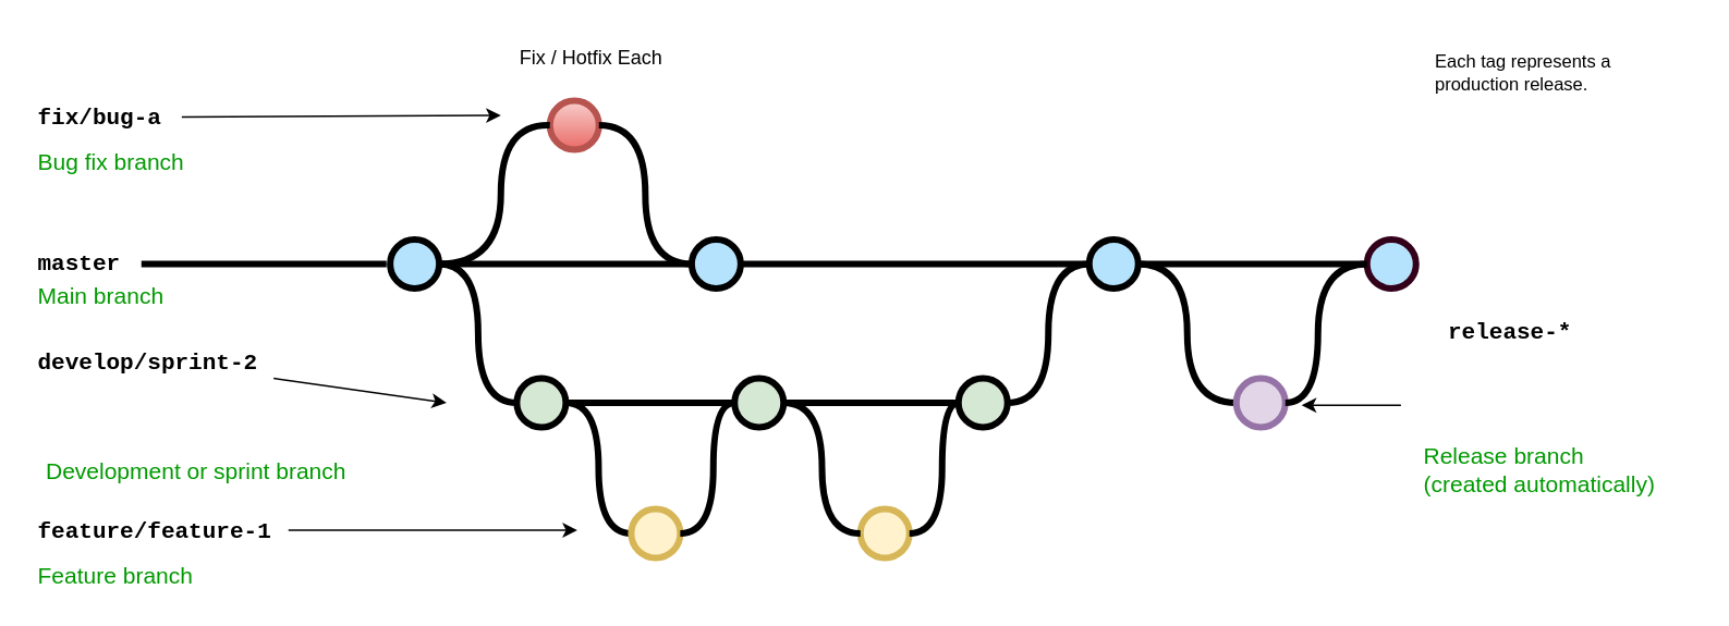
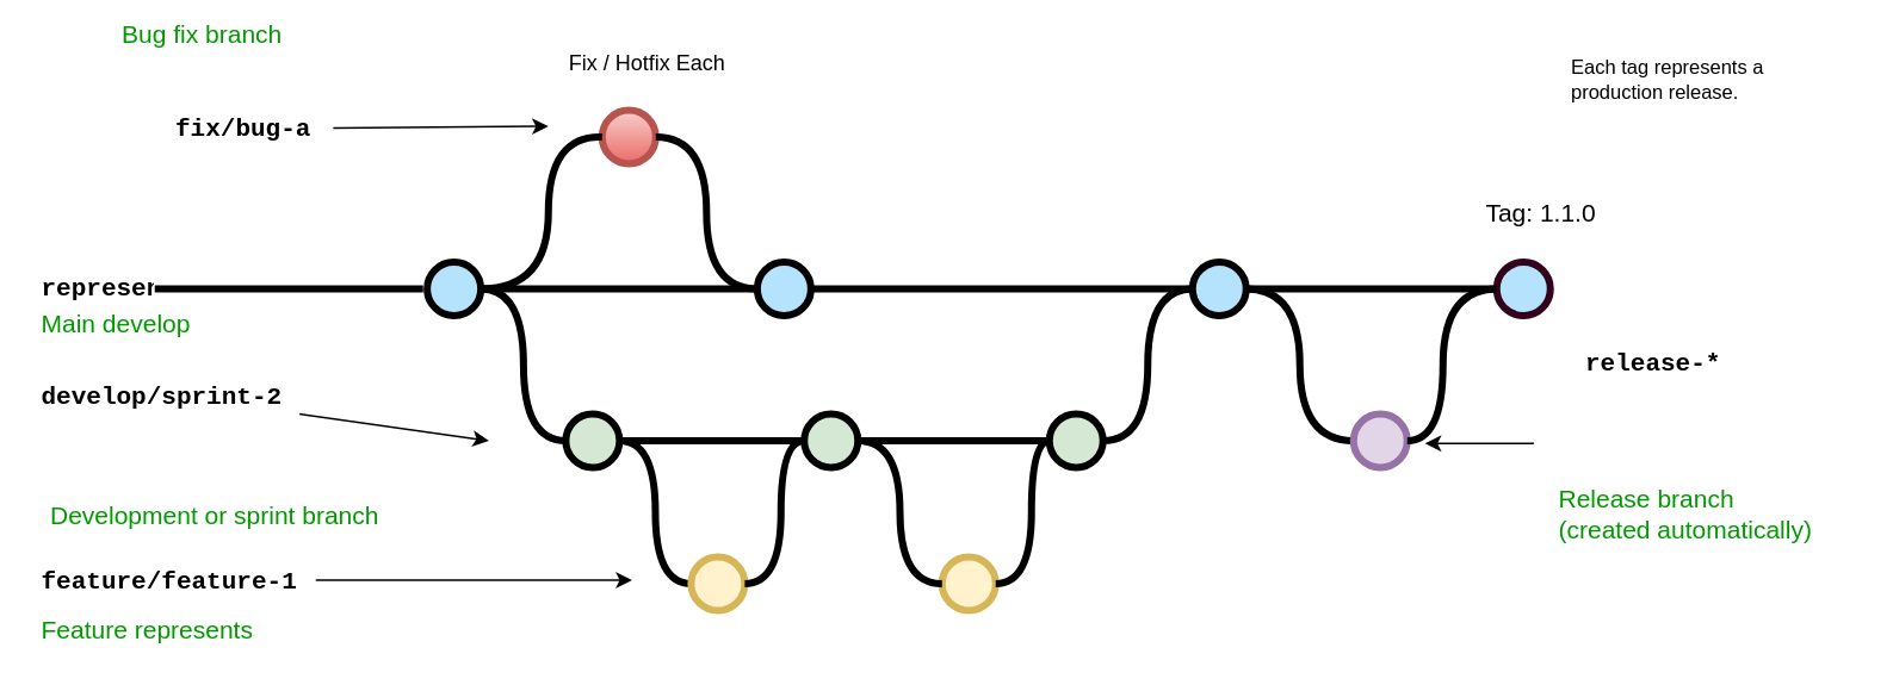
  <mxCell id="0" />
  <mxCell id="1" parent="0" />
  <mxCell id="2" value="Fix / Hotfix Each" style="text;html=1;strokeColor=none;fillColor=none;align=center;verticalAlign=middle;whiteSpace=wrap;overflow=hidden;" parent="1" vertex="1"><mxGeometry x="300" y="20" width="122.75" height="30" as="geometry" /></mxCell>
  <mxCell id="3" value="" style="edgeStyle=orthogonalEdgeStyle;rounded=0;html=1;jettySize=auto;orthogonalLoop=1;plain-blue;endArrow=none;endFill=0;strokeWidth=4;strokeColor=#000000;entryX=0;entryY=0.5;entryDx=0;entryDy=0;entryPerimeter=0;" parent="1" source="5" target="33" edge="1"><mxGeometry x="292.25" y="211" as="geometry"><mxPoint x="376" y="161" as="targetPoint" /></mxGeometry></mxCell>
  <mxCell id="4" style="edgeStyle=orthogonalEdgeStyle;curved=1;rounded=0;html=1;exitX=1;exitY=0.5;exitPerimeter=0;entryX=0;entryY=0.5;entryPerimeter=0;endArrow=none;endFill=0;jettySize=auto;orthogonalLoop=1;strokeWidth=4;fontSize=15;" parent="1" source="5" target="13" edge="1"><mxGeometry relative="1" as="geometry" /></mxCell>
  <mxCell id="5" value="" style="verticalLabelPosition=bottom;verticalAlign=top;html=1;strokeWidth=4;shape=mxgraph.flowchart.on-page_reference;plain-blue;gradientColor=none;fillColor=#B5E3Fe;strokeColor=#000000;align=left;" parent="1" vertex="1"><mxGeometry x="238.25" y="146" width="30" height="30" as="geometry" /></mxCell>
  <mxCell id="6" value="" style="edgeStyle=orthogonalEdgeStyle;curved=1;rounded=0;orthogonalLoop=1;jettySize=auto;html=1;endArrow=none;endFill=0;strokeWidth=4;entryX=0;entryY=0.5;entryDx=0;entryDy=0;entryPerimeter=0;exitX=1;exitY=0.5;exitDx=0;exitDy=0;exitPerimeter=0;" parent="1" source="8" target="9" edge="1"><mxGeometry relative="1" as="geometry"><mxPoint x="810.5" y="161" as="targetPoint" /><mxPoint x="716" y="161" as="sourcePoint" /></mxGeometry></mxCell>
  <mxCell id="7" style="edgeStyle=orthogonalEdgeStyle;curved=1;rounded=0;orthogonalLoop=1;jettySize=auto;html=1;exitX=1;exitY=0.5;exitDx=0;exitDy=0;exitPerimeter=0;entryX=0;entryY=0.5;entryDx=0;entryDy=0;entryPerimeter=0;endArrow=none;endFill=0;strokeWidth=4;fontFamily=Courier New;fontColor=#009900;" parent="1" source="8" target="26" edge="1"><mxGeometry relative="1" as="geometry"><mxPoint x="716" y="161" as="sourcePoint" /></mxGeometry></mxCell>
  <mxCell id="8" value="" style="verticalLabelPosition=bottom;verticalAlign=top;html=1;strokeWidth=4;shape=mxgraph.flowchart.on-page_reference;plain-blue;gradientColor=none;strokeColor=#000000;fillColor=#B5E3FE;" parent="1" vertex="1"><mxGeometry x="666" y="146" width="30" height="30" as="geometry" /></mxCell>
  <mxCell id="9" value="" style="verticalLabelPosition=bottom;verticalAlign=top;html=1;strokeWidth=4;shape=mxgraph.flowchart.on-page_reference;plain-blue;gradientColor=none;strokeColor=#33001A;fillColor=#B5E3FE;" parent="1" vertex="1"><mxGeometry x="836" y="146" width="30" height="30" as="geometry" /></mxCell>
  <mxCell id="10" value="" style="edgeStyle=orthogonalEdgeStyle;rounded=0;html=1;jettySize=auto;orthogonalLoop=1;strokeWidth=4;endArrow=none;endFill=0;exitX=1;exitY=0.5;exitDx=0;exitDy=0;align=left;" parent="1" source="11" edge="1"><mxGeometry x="211.25" y="211" as="geometry"><mxPoint x="145" y="161" as="sourcePoint" /><mxPoint x="236" y="161" as="targetPoint" /></mxGeometry></mxCell>
- <mxCell id="11" value="master" style="text;html=1;strokeColor=none;fillColor=none;align=left;verticalAlign=middle;whiteSpace=wrap;overflow=hidden;fontSize=14;fontStyle=1;fontFamily=Courier New;" parent="1" vertex="1"><mxGeometry x="20.75" y="140" width="65.25" height="42" as="geometry" /></mxCell>
+ <mxCell id="11" value="represents" style="text;html=1;strokeColor=none;fillColor=none;align=left;verticalAlign=middle;whiteSpace=wrap;overflow=hidden;fontSize=14;fontStyle=1;fontFamily=Courier New;" parent="1" vertex="1"><mxGeometry x="20.75" y="140" width="65.25" height="42" as="geometry" /></mxCell>
  <mxCell id="12" style="edgeStyle=orthogonalEdgeStyle;curved=1;rounded=0;html=1;exitX=1;exitY=0.5;exitPerimeter=0;endArrow=none;endFill=0;jettySize=auto;orthogonalLoop=1;strokeWidth=4;fontSize=15;" parent="1" source="13" target="14" edge="1"><mxGeometry relative="1" as="geometry" /></mxCell>
  <mxCell id="13" value="" style="verticalLabelPosition=bottom;verticalAlign=top;html=1;strokeWidth=4;shape=mxgraph.flowchart.on-page_reference;plain-purple;gradientColor=none;strokeColor=#000000;fillColor=#D5E8D4;" parent="1" vertex="1"><mxGeometry x="315.75" y="231" width="30" height="30" as="geometry" /></mxCell>
  <mxCell id="14" value="" style="verticalLabelPosition=bottom;verticalAlign=top;html=1;strokeWidth=4;shape=mxgraph.flowchart.on-page_reference;plain-purple;gradientColor=none;strokeColor=#000000;fillColor=#D5E8D4;" parent="1" vertex="1"><mxGeometry x="449" y="231" width="30" height="30" as="geometry" /></mxCell>
  <mxCell id="15" style="edgeStyle=orthogonalEdgeStyle;curved=1;rounded=0;html=1;exitX=1;exitY=0.5;exitPerimeter=0;entryX=0;entryY=0.5;entryPerimeter=0;endArrow=none;endFill=0;jettySize=auto;orthogonalLoop=1;strokeWidth=4;fontSize=15;exitDx=0;exitDy=0;" parent="1" source="42" target="8" edge="1"><mxGeometry relative="1" as="geometry"><mxPoint x="565.75" y="246" as="sourcePoint" /></mxGeometry></mxCell>
  <mxCell id="16" value="develop/sprint-2" style="text;html=1;strokeColor=none;fillColor=none;align=left;verticalAlign=middle;whiteSpace=wrap;overflow=hidden;fontSize=14;fontStyle=1;fontFamily=Courier New;" parent="1" vertex="1"><mxGeometry x="20.75" y="211" width="151.25" height="20" as="geometry" /></mxCell>
  <mxCell id="17" style="edgeStyle=orthogonalEdgeStyle;rounded=0;orthogonalLoop=1;jettySize=auto;html=1;entryX=1;entryY=0.5;entryDx=0;entryDy=0;entryPerimeter=0;endArrow=none;endFill=0;strokeWidth=4;curved=1;" parent="1" source="18" target="13" edge="1"><mxGeometry relative="1" as="geometry" /></mxCell>
  <mxCell id="18" value="" style="verticalLabelPosition=bottom;verticalAlign=top;html=1;strokeWidth=4;shape=mxgraph.flowchart.on-page_reference;strokeColor=#d6b656;fillColor=#fff2cc;" parent="1" vertex="1"><mxGeometry x="385.75" y="311" width="30" height="30" as="geometry" /></mxCell>
  <mxCell id="19" value="feature/feature-1" style="text;html=1;strokeColor=none;fillColor=none;align=left;verticalAlign=middle;whiteSpace=wrap;overflow=hidden;fontSize=14;fontStyle=1;fontFamily=Courier New;" parent="1" vertex="1"><mxGeometry x="20.75" y="314" width="155.25" height="20" as="geometry" /></mxCell>
  <mxCell id="20" value="Development or sprint branch" style="text;html=1;strokeColor=none;fillColor=none;align=left;verticalAlign=middle;whiteSpace=wrap;overflow=hidden;fontSize=14;fontStyle=0;fontColor=#009900;" parent="1" vertex="1"><mxGeometry x="25.75" y="276.5" width="240" height="20" as="geometry" /></mxCell>
- <mxCell id="21" value="Feature branch" style="text;html=1;strokeColor=none;fillColor=none;align=left;verticalAlign=middle;whiteSpace=wrap;overflow=hidden;fontSize=14;fontStyle=0;fontColor=#009900;" parent="1" vertex="1"><mxGeometry x="20.75" y="341" width="240" height="20" as="geometry" /></mxCell>
- <mxCell id="22" value="Main branch" style="text;html=1;strokeColor=none;fillColor=none;align=left;verticalAlign=middle;whiteSpace=wrap;overflow=hidden;fontSize=14;fontStyle=0;fontColor=#009900;" parent="1" vertex="1"><mxGeometry x="20.75" y="170" width="146.75" height="20" as="geometry" /></mxCell>
+ <mxCell id="21" value="Feature represents" style="text;html=1;strokeColor=none;fillColor=none;align=left;verticalAlign=middle;whiteSpace=wrap;overflow=hidden;fontSize=14;fontStyle=0;fontColor=#009900;" parent="1" vertex="1"><mxGeometry x="20.75" y="341" width="240" height="20" as="geometry" /></mxCell>
+ <mxCell id="22" value="Main develop" style="text;html=1;strokeColor=none;fillColor=none;align=left;verticalAlign=middle;whiteSpace=wrap;overflow=hidden;fontSize=14;fontStyle=0;fontColor=#009900;" parent="1" vertex="1"><mxGeometry x="20.75" y="170" width="146.75" height="20" as="geometry" /></mxCell>
  <mxCell id="23" value="" style="endArrow=classic;html=1;strokeWidth=1;fontFamily=Courier New;fontColor=#009900;exitX=1;exitY=0.5;exitDx=0;exitDy=0;" parent="1" source="19" edge="1"><mxGeometry width="50" height="50" relative="1" as="geometry"><mxPoint x="256" y="324" as="sourcePoint" /><mxPoint x="352.75" y="324" as="targetPoint" /></mxGeometry></mxCell>
  <mxCell id="24" value="" style="endArrow=classic;html=1;strokeWidth=1;fontFamily=Courier New;fontColor=#009900;align=left;" parent="1" source="16" edge="1"><mxGeometry width="50" height="50" relative="1" as="geometry"><mxPoint x="216" y="246" as="sourcePoint" /><mxPoint x="272.75" y="246" as="targetPoint" /></mxGeometry></mxCell>
+ <mxCell id="25" value="Tag: 1.1.0" style="text;html=1;strokeColor=none;fillColor=none;align=center;verticalAlign=middle;whiteSpace=wrap;overflow=hidden;fontSize=14;" parent="1" vertex="1"><mxGeometry x="806" y="108" width="110" height="20" as="geometry" /></mxCell>
  <mxCell id="26" value="" style="verticalLabelPosition=bottom;verticalAlign=top;html=1;strokeWidth=4;shape=mxgraph.flowchart.on-page_reference;strokeColor=#9673a6;fillColor=#e1d5e7;" parent="1" vertex="1"><mxGeometry x="756" y="231" width="30" height="30" as="geometry" /></mxCell>
  <mxCell id="27" style="edgeStyle=orthogonalEdgeStyle;curved=1;rounded=0;orthogonalLoop=1;jettySize=auto;html=1;entryX=0;entryY=0.5;entryDx=0;entryDy=0;entryPerimeter=0;endArrow=none;endFill=0;strokeWidth=4;fontFamily=Courier New;fontColor=#009900;exitX=1;exitY=0.5;exitDx=0;exitDy=0;exitPerimeter=0;" parent="1" source="26" target="9" edge="1"><mxGeometry relative="1" as="geometry"><mxPoint x="892.75" y="246" as="sourcePoint" /><Array as="points"><mxPoint x="806" y="246" /><mxPoint x="806" y="161" /></Array></mxGeometry></mxCell>
  <mxCell id="28" value="&lt;span style=&quot;text-align: center; font-size: 11px;&quot;&gt;Each tag represents a production release.&lt;/span&gt;" style="text;html=1;strokeColor=none;fillColor=none;align=left;verticalAlign=middle;whiteSpace=wrap;overflow=hidden;fontSize=11;fontStyle=0;fontColor=#000000;" parent="1" vertex="1"><mxGeometry x="876" y="25" width="120" height="38" as="geometry" /></mxCell>
  <mxCell id="29" value="" style="edgeStyle=orthogonalEdgeStyle;rounded=0;orthogonalLoop=1;jettySize=auto;html=1;fontSize=15;endArrow=none;endFill=0;strokeWidth=4;entryX=0;entryY=0.5;entryDx=0;entryDy=0;entryPerimeter=0;exitX=1;exitY=0.5;exitDx=0;exitDy=0;exitPerimeter=0;" parent="1" source="33" target="8" edge="1"><mxGeometry relative="1" as="geometry"><mxPoint x="536.25" y="161" as="targetPoint" /><mxPoint x="458.25" y="161" as="sourcePoint" /></mxGeometry></mxCell>
  <mxCell id="30" style="edgeStyle=orthogonalEdgeStyle;curved=1;rounded=0;orthogonalLoop=1;jettySize=auto;html=1;endArrow=none;endFill=0;strokeWidth=4;fontFamily=Courier New;fontColor=#009900;exitX=1;exitY=0.5;exitDx=0;exitDy=0;exitPerimeter=0;" parent="1" source="18" target="14" edge="1"><mxGeometry relative="1" as="geometry"><mxPoint x="433.75" y="357" as="sourcePoint" /><mxPoint x="474.5" y="281" as="targetPoint" /><Array as="points"><mxPoint x="436" y="326" /><mxPoint x="436" y="246" /></Array></mxGeometry></mxCell>
  <mxCell id="31" value="" style="verticalLabelPosition=bottom;verticalAlign=top;html=1;strokeWidth=4;shape=mxgraph.flowchart.on-page_reference;plain-blue;gradientColor=#EA6B66;strokeColor=#B85450;fillColor=#F8CECC;" parent="1" vertex="1"><mxGeometry x="336" y="61" width="30" height="30" as="geometry" /></mxCell>
  <mxCell id="32" style="edgeStyle=orthogonalEdgeStyle;curved=1;rounded=0;html=1;exitX=1;exitY=0.5;exitPerimeter=0;entryX=0;entryY=0.5;entryPerimeter=0;endArrow=none;endFill=0;jettySize=auto;orthogonalLoop=1;strokeWidth=4;fontSize=15;entryDx=0;entryDy=0;exitDx=0;exitDy=0;" parent="1" source="5" target="31" edge="1"><mxGeometry relative="1" as="geometry"><mxPoint x="296" y="138" as="sourcePoint" /><mxPoint x="338" y="53" as="targetPoint" /><Array as="points"><mxPoint x="306" y="161" /><mxPoint x="306" y="75" /></Array></mxGeometry></mxCell>
  <mxCell id="33" value="" style="verticalLabelPosition=bottom;verticalAlign=top;html=1;strokeWidth=4;shape=mxgraph.flowchart.on-page_reference;plain-blue;gradientColor=none;strokeColor=#000000;fillColor=#B5E3FE;" parent="1" vertex="1"><mxGeometry x="422.75" y="146" width="30" height="30" as="geometry" /></mxCell>
  <mxCell id="34" style="edgeStyle=orthogonalEdgeStyle;curved=1;rounded=0;orthogonalLoop=1;jettySize=auto;html=1;exitX=1;exitY=0.5;exitDx=0;exitDy=0;exitPerimeter=0;entryX=0;entryY=0.5;entryDx=0;entryDy=0;entryPerimeter=0;endArrow=none;endFill=0;strokeWidth=4;fontFamily=Courier New;fontColor=#009900;" parent="1" source="31" target="33" edge="1"><mxGeometry relative="1" as="geometry"><mxPoint x="415.75" y="53" as="sourcePoint" /><mxPoint x="460.75" y="138" as="targetPoint" /></mxGeometry></mxCell>
- <mxCell id="35" value="fix/bug-a" style="text;html=1;strokeColor=none;fillColor=none;align=left;verticalAlign=middle;whiteSpace=wrap;overflow=hidden;fontSize=14;fontStyle=1;fontFamily=Courier New;" parent="1" vertex="1"><mxGeometry x="20.75" y="61" width="90" height="20" as="geometry" /></mxCell>
- <mxCell id="36" value="Bug fix branch" style="text;html=1;strokeColor=none;fillColor=none;align=left;verticalAlign=middle;whiteSpace=wrap;overflow=hidden;fontSize=14;fontStyle=0;fontColor=#009900;" parent="1" vertex="1"><mxGeometry x="20.75" y="88" width="159.5" height="20" as="geometry" /></mxCell>
+ <mxCell id="35" value="fix/bug-a" style="text;html=1;strokeColor=none;fillColor=none;align=left;verticalAlign=middle;whiteSpace=wrap;overflow=hidden;fontSize=14;fontStyle=1;fontFamily=Courier New;" parent="1" vertex="1"><mxGeometry x="95.75" y="61" width="90" height="20" as="geometry" /></mxCell>
+ <mxCell id="36" value="Bug fix branch" style="text;html=1;strokeColor=none;fillColor=none;align=left;verticalAlign=middle;whiteSpace=wrap;overflow=hidden;fontSize=14;fontStyle=0;fontColor=#009900;" parent="1" vertex="1"><mxGeometry x="65.75" y="8" width="159.5" height="20" as="geometry" /></mxCell>
  <mxCell id="37" value="" style="endArrow=classic;html=1;strokeWidth=1;fontFamily=Courier New;fontColor=#009900;exitX=1;exitY=0.5;exitDx=0;exitDy=0;" parent="1" source="35" edge="1"><mxGeometry width="50" height="50" relative="1" as="geometry"><mxPoint x="248.25" y="71" as="sourcePoint" /><mxPoint x="306" y="70" as="targetPoint" /></mxGeometry></mxCell>
  <mxCell id="38" value="release-*" style="text;html=1;strokeColor=none;fillColor=none;align=left;verticalAlign=middle;whiteSpace=wrap;overflow=hidden;fontSize=14;fontStyle=1;fontFamily=Courier New;" parent="1" vertex="1"><mxGeometry x="884.25" y="191.5" width="151.25" height="20" as="geometry" /></mxCell>
  <mxCell id="39" value="Release branch&lt;br&gt;(created automatically)" style="text;html=1;strokeColor=none;fillColor=none;align=left;verticalAlign=middle;whiteSpace=wrap;overflow=hidden;fontSize=14;fontStyle=0;fontColor=#009900;" parent="1" vertex="1"><mxGeometry x="869.25" y="266.5" width="150" height="40" as="geometry" /></mxCell>
  <mxCell id="40" value="" style="endArrow=classic;html=1;strokeWidth=1;fontFamily=Courier New;fontColor=#009900;align=left;" parent="1" edge="1"><mxGeometry width="50" height="50" relative="1" as="geometry"><mxPoint x="856.75" y="247.5" as="sourcePoint" /><mxPoint x="796" y="247.5" as="targetPoint" /></mxGeometry></mxCell>
  <mxCell id="41" value="" style="edgeStyle=orthogonalEdgeStyle;curved=1;rounded=0;html=1;exitX=1;exitY=0.5;exitPerimeter=0;entryX=0;entryY=0.5;entryPerimeter=0;endArrow=none;endFill=0;jettySize=auto;orthogonalLoop=1;strokeWidth=4;fontSize=15;exitDx=0;exitDy=0;" parent="1" source="14" target="42" edge="1"><mxGeometry relative="1" as="geometry"><mxPoint x="496" y="246" as="sourcePoint" /><mxPoint x="626" y="161" as="targetPoint" /></mxGeometry></mxCell>
  <mxCell id="42" value="" style="verticalLabelPosition=bottom;verticalAlign=top;html=1;strokeWidth=4;shape=mxgraph.flowchart.on-page_reference;plain-purple;gradientColor=none;strokeColor=#000000;fillColor=#D5E8D4;" parent="1" vertex="1"><mxGeometry x="586" y="231" width="30" height="30" as="geometry" /></mxCell>
  <mxCell id="43" value="" style="verticalLabelPosition=bottom;verticalAlign=top;html=1;strokeWidth=4;shape=mxgraph.flowchart.on-page_reference;strokeColor=#d6b656;fillColor=#fff2cc;" parent="1" vertex="1"><mxGeometry x="526" y="311" width="30" height="30" as="geometry" /></mxCell>
  <mxCell id="44" style="edgeStyle=orthogonalEdgeStyle;rounded=0;orthogonalLoop=1;jettySize=auto;html=1;entryX=1;entryY=0.5;entryDx=0;entryDy=0;entryPerimeter=0;endArrow=none;endFill=0;strokeWidth=4;curved=1;exitX=0;exitY=0.5;exitDx=0;exitDy=0;exitPerimeter=0;" parent="1" source="43" target="14" edge="1"><mxGeometry relative="1" as="geometry"><mxPoint x="513" y="361" as="sourcePoint" /><mxPoint x="466" y="281" as="targetPoint" /></mxGeometry></mxCell>
  <mxCell id="45" style="edgeStyle=orthogonalEdgeStyle;curved=1;rounded=0;orthogonalLoop=1;jettySize=auto;html=1;endArrow=none;endFill=0;strokeWidth=4;fontFamily=Courier New;fontColor=#009900;exitX=1;exitY=0.5;exitDx=0;exitDy=0;exitPerimeter=0;entryX=0;entryY=0.5;entryDx=0;entryDy=0;entryPerimeter=0;" parent="1" source="43" target="42" edge="1"><mxGeometry relative="1" as="geometry"><mxPoint x="572.38" y="366" as="sourcePoint" /><mxPoint x="605.38" y="286" as="targetPoint" /><Array as="points"><mxPoint x="576" y="326" /><mxPoint x="576" y="246" /></Array></mxGeometry></mxCell>
